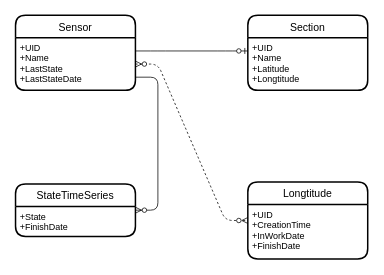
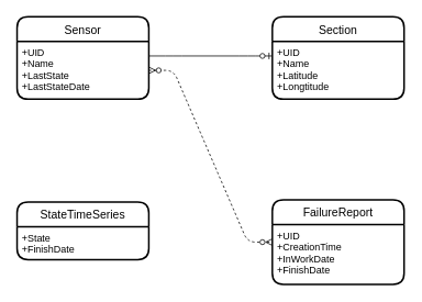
  <mxCell id="0" />
  <mxCell id="1" parent="0" />
  <mxCell id="2" value="Sensor" style="swimlane;childLayout=stackLayout;horizontal=1;startSize=30;horizontalStack=0;rounded=1;fontSize=14;fontStyle=0;strokeWidth=2;resizeParent=0;resizeLast=1;shadow=0;dashed=0;align=center;" parent="1" vertex="1"><mxGeometry x="20" y="20" width="160" height="100" as="geometry" /></mxCell>
  <mxCell id="3" value="+UID&#10;+Name&#10;+LastState&#10;+LastStateDate" style="align=left;strokeColor=none;fillColor=none;spacingLeft=4;fontSize=12;verticalAlign=top;resizable=0;rotatable=0;part=1;" parent="2" vertex="1"><mxGeometry y="30" width="160" height="70" as="geometry" /></mxCell>
  <mxCell id="4" value="Section" style="swimlane;childLayout=stackLayout;horizontal=1;startSize=30;horizontalStack=0;rounded=1;fontSize=14;fontStyle=0;strokeWidth=2;resizeParent=0;resizeLast=1;shadow=0;dashed=0;align=center;" parent="1" vertex="1"><mxGeometry x="330" y="20" width="160" height="100" as="geometry" /></mxCell>
  <mxCell id="5" value="+UID&#10;+Name&#10;+Latitude&#10;+Longtitude" style="align=left;strokeColor=none;fillColor=none;spacingLeft=4;fontSize=12;verticalAlign=top;resizable=0;rotatable=0;part=1;" parent="4" vertex="1"><mxGeometry y="30" width="160" height="70" as="geometry" /></mxCell>
  <mxCell id="6" value="" style="edgeStyle=entityRelationEdgeStyle;fontSize=12;html=1;endArrow=ERzeroToOne;endFill=1;exitX=1;exitY=0.25;exitDx=0;exitDy=0;entryX=0;entryY=0.25;entryDx=0;entryDy=0;" parent="1" source="3" target="5" edge="1"><mxGeometry width="100" height="100" relative="1" as="geometry"><mxPoint x="170" y="205" as="sourcePoint" /><mxPoint x="260" y="205" as="targetPoint" /></mxGeometry></mxCell>
  <mxCell id="7" value="StateTimeSeries" style="swimlane;childLayout=stackLayout;horizontal=1;startSize=30;horizontalStack=0;rounded=1;fontSize=14;fontStyle=0;strokeWidth=2;resizeParent=0;resizeLast=1;shadow=0;dashed=0;align=center;" parent="1" vertex="1"><mxGeometry x="20" y="245" width="160" height="70" as="geometry" /></mxCell>
  <mxCell id="8" value="+State&#10;+FinishDate" style="align=left;strokeColor=none;fillColor=none;spacingLeft=4;fontSize=12;verticalAlign=top;resizable=0;rotatable=0;part=1;" parent="7" vertex="1"><mxGeometry y="30" width="160" height="40" as="geometry" /></mxCell>
- <mxCell id="9" value="" style="edgeStyle=entityRelationEdgeStyle;fontSize=12;html=1;endArrow=ERzeroToMany;endFill=1;exitX=1;exitY=0.75;exitDx=0;exitDy=0;" parent="1" source="3" target="7" edge="1"><mxGeometry width="100" height="100" relative="1" as="geometry"><mxPoint x="190" y="95" as="sourcePoint" /><mxPoint x="400" y="185" as="targetPoint" /></mxGeometry></mxCell>
- <mxCell id="10" value="Longtitude" style="swimlane;childLayout=stackLayout;horizontal=1;startSize=30;horizontalStack=0;rounded=1;fontSize=14;fontStyle=0;strokeWidth=2;resizeParent=0;resizeLast=1;shadow=0;dashed=0;align=center;" parent="1" vertex="1"><mxGeometry x="330" y="242.5" width="160" height="102.5" as="geometry" /></mxCell>
+ <mxCell id="10" value="FailureReport" style="swimlane;childLayout=stackLayout;horizontal=1;startSize=30;horizontalStack=0;rounded=1;fontSize=14;fontStyle=0;strokeWidth=2;resizeParent=0;resizeLast=1;shadow=0;dashed=0;align=center;" parent="1" vertex="1"><mxGeometry x="330" y="242.5" width="160" height="102.5" as="geometry" /></mxCell>
  <mxCell id="11" value="+UID&#10;+CreationTime&#10;+InWorkDate&#10;+FinishDate" style="align=left;strokeColor=none;fillColor=none;spacingLeft=4;fontSize=12;verticalAlign=top;resizable=0;rotatable=0;part=1;" parent="10" vertex="1"><mxGeometry y="30" width="160" height="72.5" as="geometry" /></mxCell>
  <mxCell id="12" value="" style="edgeStyle=entityRelationEdgeStyle;fontSize=12;html=1;endArrow=ERzeroToMany;endFill=1;startArrow=ERzeroToMany;exitX=1;exitY=0.5;exitDx=0;exitDy=0;dashed=1;" parent="1" source="3" target="10" edge="1"><mxGeometry width="100" height="100" relative="1" as="geometry"><mxPoint x="250" y="65" as="sourcePoint" /><mxPoint x="300" y="365" as="targetPoint" /></mxGeometry></mxCell>
